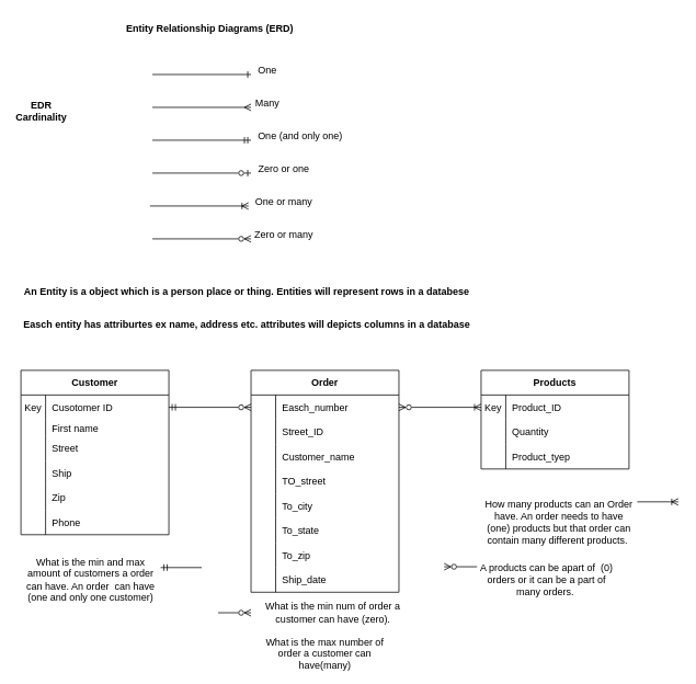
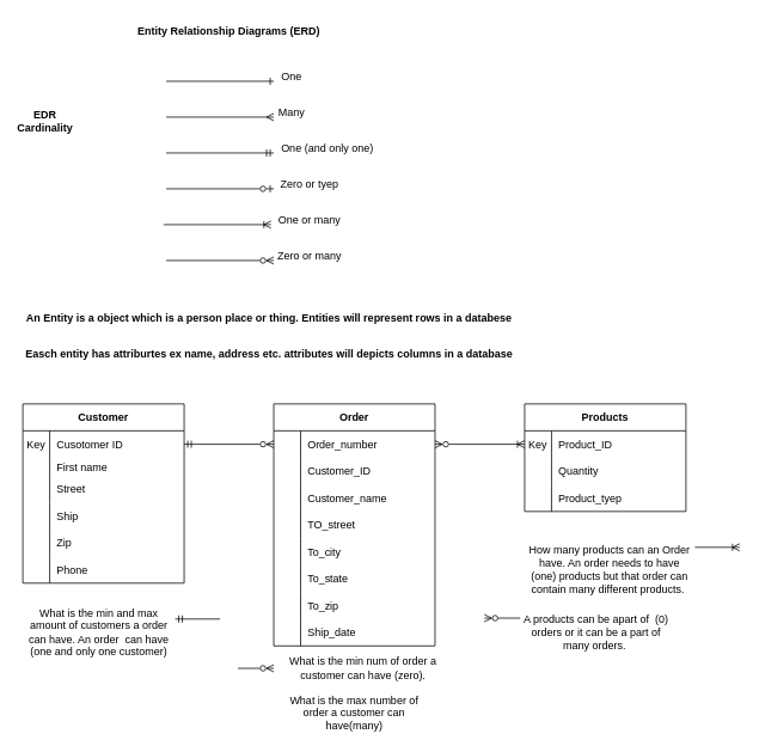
  <mxCell id="0" />
  <mxCell id="1" parent="0" />
  <mxCell id="2" value="" style="endArrow=ERoneToMany;html=1;rounded=0;endFill=0;" parent="1" edge="1"><mxGeometry width="50" height="50" relative="1" as="geometry"><mxPoint x="182" y="250" as="sourcePoint" /><mxPoint x="302" y="250" as="targetPoint" /></mxGeometry></mxCell>
  <mxCell id="3" value="" style="endArrow=ERmany;html=1;rounded=0;endFill=0;" parent="1" edge="1"><mxGeometry width="50" height="50" relative="1" as="geometry"><mxPoint x="185" y="130" as="sourcePoint" /><mxPoint x="305" y="130" as="targetPoint" /></mxGeometry></mxCell>
  <mxCell id="4" value="" style="endArrow=ERmandOne;html=1;rounded=0;endFill=0;" parent="1" edge="1"><mxGeometry width="50" height="50" relative="1" as="geometry"><mxPoint x="185" y="170" as="sourcePoint" /><mxPoint x="305" y="170" as="targetPoint" /><Array as="points"><mxPoint x="265" y="170" /></Array></mxGeometry></mxCell>
  <mxCell id="5" value="" style="endArrow=ERzeroToOne;html=1;rounded=0;endFill=0;" parent="1" edge="1"><mxGeometry width="50" height="50" relative="1" as="geometry"><mxPoint x="185" y="210" as="sourcePoint" /><mxPoint x="305" y="210" as="targetPoint" /></mxGeometry></mxCell>
  <mxCell id="6" value="" style="endArrow=ERone;html=1;rounded=0;endFill=0;" parent="1" edge="1"><mxGeometry width="50" height="50" relative="1" as="geometry"><mxPoint x="185" y="90" as="sourcePoint" /><mxPoint x="305" y="90" as="targetPoint" /><Array as="points" /></mxGeometry></mxCell>
  <mxCell id="7" value="&lt;b&gt;Entity Relationship Diagrams (ERD)&lt;/b&gt;" style="text;html=1;strokeColor=none;fillColor=none;align=center;verticalAlign=middle;whiteSpace=wrap;rounded=0;" parent="1" vertex="1"><mxGeometry x="135" y="20" width="240" height="30" as="geometry" /></mxCell>
  <mxCell id="8" value="Customer" style="shape=table;startSize=30;container=1;collapsible=1;childLayout=tableLayout;fixedRows=1;rowLines=0;fontStyle=1;align=center;resizeLast=1;" parent="1" vertex="1"><mxGeometry y="450" width="180" height="200" as="geometry" x="25" /></mxCell>
  <mxCell id="9" value="" style="shape=tableRow;horizontal=0;startSize=0;swimlaneHead=0;swimlaneBody=0;fillColor=none;collapsible=0;dropTarget=0;points=[[0,0.5],[1,0.5]];portConstraint=eastwest;top=0;left=0;right=0;bottom=0;" parent="8" vertex="1"><mxGeometry y="30" width="180" height="30" as="geometry" /></mxCell>
  <mxCell id="10" value="Key" style="shape=partialRectangle;connectable=0;fillColor=none;top=0;left=0;bottom=0;right=0;editable=1;overflow=hidden;" parent="9" vertex="1"><mxGeometry width="30" height="30" as="geometry"><mxRectangle width="30" height="30" as="alternateBounds" /></mxGeometry></mxCell>
  <mxCell id="11" value="Cusotomer ID" style="shape=partialRectangle;connectable=0;fillColor=none;top=0;left=0;bottom=0;right=0;align=left;spacingLeft=6;overflow=hidden;" parent="9" vertex="1"><mxGeometry x="30" width="150" height="30" as="geometry"><mxRectangle width="150" height="30" as="alternateBounds" /></mxGeometry></mxCell>
  <mxCell id="12" value="" style="shape=tableRow;horizontal=0;startSize=0;swimlaneHead=0;swimlaneBody=0;fillColor=none;collapsible=0;dropTarget=0;points=[[0,0.5],[1,0.5]];portConstraint=eastwest;top=0;left=0;right=0;bottom=0;" parent="8" vertex="1"><mxGeometry y="60" width="180" height="20" as="geometry" /></mxCell>
  <mxCell id="13" value="" style="shape=partialRectangle;connectable=0;fillColor=none;top=0;left=0;bottom=0;right=0;editable=1;overflow=hidden;" parent="12" vertex="1"><mxGeometry width="30" height="20" as="geometry"><mxRectangle width="30" height="20" as="alternateBounds" /></mxGeometry></mxCell>
  <mxCell id="14" value="First name" style="shape=partialRectangle;connectable=0;fillColor=none;top=0;left=0;bottom=0;right=0;align=left;spacingLeft=6;overflow=hidden;" parent="12" vertex="1"><mxGeometry x="30" width="150" height="20" as="geometry"><mxRectangle width="150" height="20" as="alternateBounds" /></mxGeometry></mxCell>
  <mxCell id="15" value="" style="shape=tableRow;horizontal=0;startSize=0;swimlaneHead=0;swimlaneBody=0;fillColor=none;collapsible=0;dropTarget=0;points=[[0,0.5],[1,0.5]];portConstraint=eastwest;top=0;left=0;right=0;bottom=0;" parent="8" vertex="1"><mxGeometry y="80" width="180" height="30" as="geometry" /></mxCell>
  <mxCell id="16" value="" style="shape=partialRectangle;connectable=0;fillColor=none;top=0;left=0;bottom=0;right=0;editable=1;overflow=hidden;" parent="15" vertex="1"><mxGeometry width="30" height="30" as="geometry"><mxRectangle width="30" height="30" as="alternateBounds" /></mxGeometry></mxCell>
  <mxCell id="17" value="Street" style="shape=partialRectangle;connectable=0;fillColor=none;top=0;left=0;bottom=0;right=0;align=left;spacingLeft=6;overflow=hidden;" parent="15" vertex="1"><mxGeometry x="30" width="150" height="30" as="geometry"><mxRectangle width="150" height="30" as="alternateBounds" /></mxGeometry></mxCell>
  <mxCell id="18" value="" style="shape=tableRow;horizontal=0;startSize=0;swimlaneHead=0;swimlaneBody=0;fillColor=none;collapsible=0;dropTarget=0;points=[[0,0.5],[1,0.5]];portConstraint=eastwest;top=0;left=0;right=0;bottom=0;" parent="8" vertex="1"><mxGeometry y="110" width="180" height="30" as="geometry" /></mxCell>
  <mxCell id="19" value="" style="shape=partialRectangle;connectable=0;fillColor=none;top=0;left=0;bottom=0;right=0;editable=1;overflow=hidden;" parent="18" vertex="1"><mxGeometry width="30" height="30" as="geometry"><mxRectangle width="30" height="30" as="alternateBounds" /></mxGeometry></mxCell>
  <mxCell id="20" value="Ship" style="shape=partialRectangle;connectable=0;fillColor=none;top=0;left=0;bottom=0;right=0;align=left;spacingLeft=6;overflow=hidden;" parent="18" vertex="1"><mxGeometry x="30" width="150" height="30" as="geometry"><mxRectangle width="150" height="30" as="alternateBounds" /></mxGeometry></mxCell>
  <mxCell id="21" value="" style="shape=tableRow;horizontal=0;startSize=0;swimlaneHead=0;swimlaneBody=0;fillColor=none;collapsible=0;dropTarget=0;points=[[0,0.5],[1,0.5]];portConstraint=eastwest;top=0;left=0;right=0;bottom=0;" parent="8" vertex="1"><mxGeometry y="140" width="180" height="30" as="geometry" /></mxCell>
  <mxCell id="22" value="" style="shape=partialRectangle;connectable=0;fillColor=none;top=0;left=0;bottom=0;right=0;editable=1;overflow=hidden;" parent="21" vertex="1"><mxGeometry width="30" height="30" as="geometry"><mxRectangle width="30" height="30" as="alternateBounds" /></mxGeometry></mxCell>
  <mxCell id="23" value="Zip" style="shape=partialRectangle;connectable=0;fillColor=none;top=0;left=0;bottom=0;right=0;align=left;spacingLeft=6;overflow=hidden;" parent="21" vertex="1"><mxGeometry x="30" width="150" height="30" as="geometry"><mxRectangle width="150" height="30" as="alternateBounds" /></mxGeometry></mxCell>
  <mxCell id="24" value="" style="shape=tableRow;horizontal=0;startSize=0;swimlaneHead=0;swimlaneBody=0;fillColor=none;collapsible=0;dropTarget=0;points=[[0,0.5],[1,0.5]];portConstraint=eastwest;top=0;left=0;right=0;bottom=0;" parent="8" vertex="1"><mxGeometry y="170" width="180" height="30" as="geometry" /></mxCell>
  <mxCell id="25" value="" style="shape=partialRectangle;connectable=0;fillColor=none;top=0;left=0;bottom=0;right=0;editable=1;overflow=hidden;" parent="24" vertex="1"><mxGeometry width="30" height="30" as="geometry"><mxRectangle width="30" height="30" as="alternateBounds" /></mxGeometry></mxCell>
  <mxCell id="26" value="Phone" style="shape=partialRectangle;connectable=0;fillColor=none;top=0;left=0;bottom=0;right=0;align=left;spacingLeft=6;overflow=hidden;" parent="24" vertex="1"><mxGeometry x="30" width="150" height="30" as="geometry"><mxRectangle width="150" height="30" as="alternateBounds" /></mxGeometry></mxCell>
  <mxCell id="27" value="&lt;b&gt;An Entity is a object which is a person place or thing. Entities will represent rows in a databese&lt;/b&gt;" style="text;html=1;strokeColor=none;fillColor=none;align=center;verticalAlign=middle;whiteSpace=wrap;rounded=0;" parent="1" vertex="1"><mxGeometry x="20" y="340" width="560" height="30" as="geometry" /></mxCell>
  <mxCell id="28" value="Order" style="shape=table;startSize=30;container=1;collapsible=1;childLayout=tableLayout;fixedRows=1;rowLines=0;fontStyle=1;align=center;resizeLast=1;" parent="1" vertex="1"><mxGeometry x="305" y="450" width="180" height="270" as="geometry" /></mxCell>
  <mxCell id="29" value="" style="shape=tableRow;horizontal=0;startSize=0;swimlaneHead=0;swimlaneBody=0;fillColor=none;collapsible=0;dropTarget=0;points=[[0,0.5],[1,0.5]];portConstraint=eastwest;top=0;left=0;right=0;bottom=0;" parent="28" vertex="1"><mxGeometry y="30" width="180" height="30" as="geometry" /></mxCell>
  <mxCell id="30" value="" style="shape=partialRectangle;connectable=0;fillColor=none;top=0;left=0;bottom=0;right=0;editable=1;overflow=hidden;" parent="29" vertex="1"><mxGeometry width="30" height="30" as="geometry"><mxRectangle width="30" height="30" as="alternateBounds" /></mxGeometry></mxCell>
- <mxCell id="31" value="Easch_number" style="shape=partialRectangle;connectable=0;fillColor=none;top=0;left=0;bottom=0;right=0;align=left;spacingLeft=6;overflow=hidden;" parent="29" vertex="1"><mxGeometry x="30" width="150" height="30" as="geometry"><mxRectangle width="150" height="30" as="alternateBounds" /></mxGeometry></mxCell>
+ <mxCell id="31" value="Order_number" style="shape=partialRectangle;connectable=0;fillColor=none;top=0;left=0;bottom=0;right=0;align=left;spacingLeft=6;overflow=hidden;" parent="29" vertex="1"><mxGeometry x="30" width="150" height="30" as="geometry"><mxRectangle width="150" height="30" as="alternateBounds" /></mxGeometry></mxCell>
  <mxCell id="32" value="" style="shape=tableRow;horizontal=0;startSize=0;swimlaneHead=0;swimlaneBody=0;fillColor=none;collapsible=0;dropTarget=0;points=[[0,0.5],[1,0.5]];portConstraint=eastwest;top=0;left=0;right=0;bottom=0;" parent="28" vertex="1"><mxGeometry y="60" width="180" height="30" as="geometry" /></mxCell>
  <mxCell id="33" value="" style="shape=partialRectangle;connectable=0;fillColor=none;top=0;left=0;bottom=0;right=0;editable=1;overflow=hidden;" parent="32" vertex="1"><mxGeometry width="30" height="30" as="geometry"><mxRectangle width="30" height="30" as="alternateBounds" /></mxGeometry></mxCell>
- <mxCell id="34" value="Street_ID" style="shape=partialRectangle;connectable=0;fillColor=none;top=0;left=0;bottom=0;right=0;align=left;spacingLeft=6;overflow=hidden;" parent="32" vertex="1"><mxGeometry x="30" width="150" height="30" as="geometry"><mxRectangle width="150" height="30" as="alternateBounds" /></mxGeometry></mxCell>
+ <mxCell id="34" value="Customer_ID" style="shape=partialRectangle;connectable=0;fillColor=none;top=0;left=0;bottom=0;right=0;align=left;spacingLeft=6;overflow=hidden;" parent="32" vertex="1"><mxGeometry x="30" width="150" height="30" as="geometry"><mxRectangle width="150" height="30" as="alternateBounds" /></mxGeometry></mxCell>
  <mxCell id="35" value="" style="shape=tableRow;horizontal=0;startSize=0;swimlaneHead=0;swimlaneBody=0;fillColor=none;collapsible=0;dropTarget=0;points=[[0,0.5],[1,0.5]];portConstraint=eastwest;top=0;left=0;right=0;bottom=0;" parent="28" vertex="1"><mxGeometry y="90" width="180" height="30" as="geometry" /></mxCell>
  <mxCell id="36" value="" style="shape=partialRectangle;connectable=0;fillColor=none;top=0;left=0;bottom=0;right=0;editable=1;overflow=hidden;" parent="35" vertex="1"><mxGeometry width="30" height="30" as="geometry"><mxRectangle width="30" height="30" as="alternateBounds" /></mxGeometry></mxCell>
  <mxCell id="37" value="Customer_name" style="shape=partialRectangle;connectable=0;fillColor=none;top=0;left=0;bottom=0;right=0;align=left;spacingLeft=6;overflow=hidden;" parent="35" vertex="1"><mxGeometry x="30" width="150" height="30" as="geometry"><mxRectangle width="150" height="30" as="alternateBounds" /></mxGeometry></mxCell>
  <mxCell id="38" value="" style="shape=tableRow;horizontal=0;startSize=0;swimlaneHead=0;swimlaneBody=0;fillColor=none;collapsible=0;dropTarget=0;points=[[0,0.5],[1,0.5]];portConstraint=eastwest;top=0;left=0;right=0;bottom=0;" parent="28" vertex="1"><mxGeometry y="120" width="180" height="30" as="geometry" /></mxCell>
  <mxCell id="39" value="" style="shape=partialRectangle;connectable=0;fillColor=none;top=0;left=0;bottom=0;right=0;editable=1;overflow=hidden;" parent="38" vertex="1"><mxGeometry width="30" height="30" as="geometry"><mxRectangle width="30" height="30" as="alternateBounds" /></mxGeometry></mxCell>
  <mxCell id="40" value="TO_street" style="shape=partialRectangle;connectable=0;fillColor=none;top=0;left=0;bottom=0;right=0;align=left;spacingLeft=6;overflow=hidden;" parent="38" vertex="1"><mxGeometry x="30" width="150" height="30" as="geometry"><mxRectangle width="150" height="30" as="alternateBounds" /></mxGeometry></mxCell>
  <mxCell id="41" value="" style="shape=tableRow;horizontal=0;startSize=0;swimlaneHead=0;swimlaneBody=0;fillColor=none;collapsible=0;dropTarget=0;points=[[0,0.5],[1,0.5]];portConstraint=eastwest;top=0;left=0;right=0;bottom=0;" parent="28" vertex="1"><mxGeometry y="150" width="180" height="30" as="geometry" /></mxCell>
  <mxCell id="42" value="" style="shape=partialRectangle;connectable=0;fillColor=none;top=0;left=0;bottom=0;right=0;editable=1;overflow=hidden;" parent="41" vertex="1"><mxGeometry width="30" height="30" as="geometry"><mxRectangle width="30" height="30" as="alternateBounds" /></mxGeometry></mxCell>
  <mxCell id="43" value="To_city" style="shape=partialRectangle;connectable=0;fillColor=none;top=0;left=0;bottom=0;right=0;align=left;spacingLeft=6;overflow=hidden;" parent="41" vertex="1"><mxGeometry x="30" width="150" height="30" as="geometry"><mxRectangle width="150" height="30" as="alternateBounds" /></mxGeometry></mxCell>
  <mxCell id="44" value="" style="shape=tableRow;horizontal=0;startSize=0;swimlaneHead=0;swimlaneBody=0;fillColor=none;collapsible=0;dropTarget=0;points=[[0,0.5],[1,0.5]];portConstraint=eastwest;top=0;left=0;right=0;bottom=0;" parent="28" vertex="1"><mxGeometry y="180" width="180" height="30" as="geometry" /></mxCell>
  <mxCell id="45" value="" style="shape=partialRectangle;connectable=0;fillColor=none;top=0;left=0;bottom=0;right=0;editable=1;overflow=hidden;" parent="44" vertex="1"><mxGeometry width="30" height="30" as="geometry"><mxRectangle width="30" height="30" as="alternateBounds" /></mxGeometry></mxCell>
  <mxCell id="46" value="To_state" style="shape=partialRectangle;connectable=0;fillColor=none;top=0;left=0;bottom=0;right=0;align=left;spacingLeft=6;overflow=hidden;" parent="44" vertex="1"><mxGeometry x="30" width="150" height="30" as="geometry"><mxRectangle width="150" height="30" as="alternateBounds" /></mxGeometry></mxCell>
  <mxCell id="47" value="" style="shape=tableRow;horizontal=0;startSize=0;swimlaneHead=0;swimlaneBody=0;fillColor=none;collapsible=0;dropTarget=0;points=[[0,0.5],[1,0.5]];portConstraint=eastwest;top=0;left=0;right=0;bottom=0;" parent="28" vertex="1"><mxGeometry y="210" width="180" height="30" as="geometry" /></mxCell>
  <mxCell id="48" value="" style="shape=partialRectangle;connectable=0;fillColor=none;top=0;left=0;bottom=0;right=0;editable=1;overflow=hidden;" parent="47" vertex="1"><mxGeometry width="30" height="30" as="geometry"><mxRectangle width="30" height="30" as="alternateBounds" /></mxGeometry></mxCell>
  <mxCell id="49" value="To_zip" style="shape=partialRectangle;connectable=0;fillColor=none;top=0;left=0;bottom=0;right=0;align=left;spacingLeft=6;overflow=hidden;" parent="47" vertex="1"><mxGeometry x="30" width="150" height="30" as="geometry"><mxRectangle width="150" height="30" as="alternateBounds" /></mxGeometry></mxCell>
  <mxCell id="50" value="" style="shape=tableRow;horizontal=0;startSize=0;swimlaneHead=0;swimlaneBody=0;fillColor=none;collapsible=0;dropTarget=0;points=[[0,0.5],[1,0.5]];portConstraint=eastwest;top=0;left=0;right=0;bottom=0;" parent="28" vertex="1"><mxGeometry y="240" width="180" height="30" as="geometry" /></mxCell>
  <mxCell id="51" value="" style="shape=partialRectangle;connectable=0;fillColor=none;top=0;left=0;bottom=0;right=0;editable=1;overflow=hidden;" parent="50" vertex="1"><mxGeometry width="30" height="30" as="geometry"><mxRectangle width="30" height="30" as="alternateBounds" /></mxGeometry></mxCell>
  <mxCell id="52" value="Ship_date" style="shape=partialRectangle;connectable=0;fillColor=none;top=0;left=0;bottom=0;right=0;align=left;spacingLeft=6;overflow=hidden;" parent="50" vertex="1"><mxGeometry x="30" width="150" height="30" as="geometry"><mxRectangle width="150" height="30" as="alternateBounds" /></mxGeometry></mxCell>
  <mxCell id="53" value="Products" style="shape=table;startSize=30;container=1;collapsible=1;childLayout=tableLayout;fixedRows=1;rowLines=0;fontStyle=1;align=center;resizeLast=1;" parent="1" vertex="1"><mxGeometry x="585" y="450" width="180" height="120" as="geometry" /></mxCell>
  <mxCell id="54" value="" style="shape=tableRow;horizontal=0;startSize=0;swimlaneHead=0;swimlaneBody=0;fillColor=none;collapsible=0;dropTarget=0;points=[[0,0.5],[1,0.5]];portConstraint=eastwest;top=0;left=0;right=0;bottom=0;" parent="53" vertex="1"><mxGeometry y="30" width="180" height="30" as="geometry" /></mxCell>
  <mxCell id="55" value="Key" style="shape=partialRectangle;connectable=0;fillColor=none;top=0;left=0;bottom=0;right=0;editable=1;overflow=hidden;" parent="54" vertex="1"><mxGeometry width="30" height="30" as="geometry"><mxRectangle width="30" height="30" as="alternateBounds" /></mxGeometry></mxCell>
  <mxCell id="56" value="Product_ID" style="shape=partialRectangle;connectable=0;fillColor=none;top=0;left=0;bottom=0;right=0;align=left;spacingLeft=6;overflow=hidden;" parent="54" vertex="1"><mxGeometry x="30" width="150" height="30" as="geometry"><mxRectangle width="150" height="30" as="alternateBounds" /></mxGeometry></mxCell>
  <mxCell id="57" value="" style="shape=tableRow;horizontal=0;startSize=0;swimlaneHead=0;swimlaneBody=0;fillColor=none;collapsible=0;dropTarget=0;points=[[0,0.5],[1,0.5]];portConstraint=eastwest;top=0;left=0;right=0;bottom=0;" parent="53" vertex="1"><mxGeometry y="60" width="180" height="30" as="geometry" /></mxCell>
  <mxCell id="58" value="" style="shape=partialRectangle;connectable=0;fillColor=none;top=0;left=0;bottom=0;right=0;editable=1;overflow=hidden;" parent="57" vertex="1"><mxGeometry width="30" height="30" as="geometry"><mxRectangle width="30" height="30" as="alternateBounds" /></mxGeometry></mxCell>
  <mxCell id="59" value="Quantity" style="shape=partialRectangle;connectable=0;fillColor=none;top=0;left=0;bottom=0;right=0;align=left;spacingLeft=6;overflow=hidden;" parent="57" vertex="1"><mxGeometry x="30" width="150" height="30" as="geometry"><mxRectangle width="150" height="30" as="alternateBounds" /></mxGeometry></mxCell>
  <mxCell id="60" value="" style="shape=tableRow;horizontal=0;startSize=0;swimlaneHead=0;swimlaneBody=0;fillColor=none;collapsible=0;dropTarget=0;points=[[0,0.5],[1,0.5]];portConstraint=eastwest;top=0;left=0;right=0;bottom=0;" parent="53" vertex="1"><mxGeometry y="90" width="180" height="30" as="geometry" /></mxCell>
  <mxCell id="61" value="" style="shape=partialRectangle;connectable=0;fillColor=none;top=0;left=0;bottom=0;right=0;editable=1;overflow=hidden;" parent="60" vertex="1"><mxGeometry width="30" height="30" as="geometry"><mxRectangle width="30" height="30" as="alternateBounds" /></mxGeometry></mxCell>
  <mxCell id="62" value="Product_tyep" style="shape=partialRectangle;connectable=0;fillColor=none;top=0;left=0;bottom=0;right=0;align=left;spacingLeft=6;overflow=hidden;" parent="60" vertex="1"><mxGeometry x="30" width="150" height="30" as="geometry"><mxRectangle width="150" height="30" as="alternateBounds" /></mxGeometry></mxCell>
  <mxCell id="63" value="&lt;b&gt;Easch entity has attriburtes ex name, address etc. attributes will depicts columns in a database&lt;/b&gt;" style="text;html=1;strokeColor=none;fillColor=none;align=center;verticalAlign=middle;whiteSpace=wrap;rounded=0;" parent="1" vertex="1"><mxGeometry y="380" width="550" height="30" as="geometry" x="25" /></mxCell>
  <mxCell id="64" value="One" style="text;html=1;strokeColor=none;fillColor=none;align=center;verticalAlign=middle;whiteSpace=wrap;rounded=0;" parent="1" vertex="1"><mxGeometry x="295" y="70" width="60" height="30" as="geometry" /></mxCell>
  <mxCell id="65" value="Many" style="text;html=1;strokeColor=none;fillColor=none;align=center;verticalAlign=middle;whiteSpace=wrap;rounded=0;" parent="1" vertex="1"><mxGeometry x="295" y="110" width="60" height="30" as="geometry" /></mxCell>
  <mxCell id="66" value="One (and only one)" style="text;html=1;strokeColor=none;fillColor=none;align=center;verticalAlign=middle;whiteSpace=wrap;rounded=0;" parent="1" vertex="1"><mxGeometry x="305" y="150" width="120" height="30" as="geometry" /></mxCell>
- <mxCell id="67" value="Zero or one" style="text;html=1;strokeColor=none;fillColor=none;align=center;verticalAlign=middle;whiteSpace=wrap;rounded=0;" parent="1" vertex="1"><mxGeometry x="285" y="190" width="120" height="30" as="geometry" /></mxCell>
+ <mxCell id="67" value="Zero or tyep" style="text;html=1;strokeColor=none;fillColor=none;align=center;verticalAlign=middle;whiteSpace=wrap;rounded=0;" parent="1" vertex="1"><mxGeometry x="285" y="190" width="120" height="30" as="geometry" /></mxCell>
  <mxCell id="68" value="One or many" style="text;html=1;strokeColor=none;fillColor=none;align=center;verticalAlign=middle;whiteSpace=wrap;rounded=0;" parent="1" vertex="1"><mxGeometry x="285" y="230" width="120" height="30" as="geometry" /></mxCell>
  <mxCell id="69" value="" style="endArrow=ERzeroToMany;html=1;rounded=0;endFill=0;" parent="1" edge="1"><mxGeometry width="50" height="50" relative="1" as="geometry"><mxPoint x="185" y="290" as="sourcePoint" /><mxPoint x="305" y="290" as="targetPoint" /></mxGeometry></mxCell>
  <mxCell id="70" value="Zero or many" style="text;html=1;strokeColor=none;fillColor=none;align=center;verticalAlign=middle;whiteSpace=wrap;rounded=0;" parent="1" vertex="1"><mxGeometry x="285" y="270" width="120" height="30" as="geometry" /></mxCell>
  <mxCell id="71" value="&lt;b&gt;EDR Cardinality&lt;/b&gt;" style="text;html=1;strokeColor=none;fillColor=none;align=center;verticalAlign=middle;whiteSpace=wrap;rounded=0;" parent="1" vertex="1"><mxGeometry x="20" y="120" width="60" height="30" as="geometry" /></mxCell>
  <mxCell id="72" style="edgeStyle=none;rounded=0;orthogonalLoop=1;jettySize=auto;html=1;entryX=0;entryY=0.5;entryDx=0;entryDy=0;endArrow=ERzeroToMany;endFill=0;startArrow=ERmandOne;startFill=0;" parent="1" source="9" target="29" edge="1"><mxGeometry relative="1" as="geometry" /></mxCell>
  <mxCell id="73" style="edgeStyle=none;rounded=0;orthogonalLoop=1;jettySize=auto;html=1;entryX=0;entryY=0.5;entryDx=0;entryDy=0;startArrow=ERzeroToMany;startFill=0;endArrow=ERoneToMany;endFill=0;" parent="1" source="29" target="54" edge="1"><mxGeometry relative="1" as="geometry" /></mxCell>
  <mxCell id="74" style="edgeStyle=none;rounded=0;orthogonalLoop=1;jettySize=auto;html=1;startArrow=ERzeroToMany;startFill=0;endArrow=none;endFill=0;" parent="1" source="75" edge="1"><mxGeometry relative="1" as="geometry"><mxPoint x="265" y="745" as="targetPoint" /></mxGeometry></mxCell>
  <mxCell id="75" value="What is the min num of order a customer can have (zero)." style="text;html=1;strokeColor=none;fillColor=none;align=center;verticalAlign=middle;whiteSpace=wrap;rounded=0;" parent="1" vertex="1"><mxGeometry x="305" y="730" width="200" height="30" as="geometry" /></mxCell>
  <mxCell id="76" value="What is the max number of order a customer can have(many)" style="text;html=1;strokeColor=none;fillColor=none;align=center;verticalAlign=middle;whiteSpace=wrap;rounded=0;" parent="1" vertex="1"><mxGeometry x="315" y="780" width="160" height="30" as="geometry" /></mxCell>
  <mxCell id="77" style="edgeStyle=none;rounded=0;orthogonalLoop=1;jettySize=auto;html=1;startArrow=ERmandOne;startFill=0;endArrow=none;endFill=0;exitX=1;exitY=0;exitDx=0;exitDy=0;" parent="1" source="78" edge="1"><mxGeometry relative="1" as="geometry"><mxPoint x="245" y="690" as="targetPoint" /><Array as="points" /></mxGeometry></mxCell>
  <mxCell id="78" value="What is the min and max amount of customers a order can have. An order&amp;nbsp; can have (one and only one customer)" style="text;html=1;strokeColor=none;fillColor=none;align=center;verticalAlign=middle;whiteSpace=wrap;rounded=0;" parent="1" vertex="1"><mxGeometry y="690" width="170" height="30" as="geometry" x="25" /></mxCell>
  <mxCell id="79" style="edgeStyle=none;rounded=0;orthogonalLoop=1;jettySize=auto;html=1;startArrow=none;startFill=0;endArrow=ERoneToMany;endFill=0;" parent="1" edge="1"><mxGeometry relative="1" as="geometry"><mxPoint x="825" y="610" as="targetPoint" /><mxPoint x="775" y="610" as="sourcePoint" /><Array as="points"><mxPoint x="815" y="610" /></Array></mxGeometry></mxCell>
  <mxCell id="80" value="How many products can an Order have. An order needs to have (one) products but that order can contain many different products.&amp;nbsp;" style="text;html=1;strokeColor=none;fillColor=none;align=center;verticalAlign=middle;whiteSpace=wrap;rounded=0;" parent="1" vertex="1"><mxGeometry x="585" y="620" width="190" height="30" as="geometry" /></mxCell>
  <mxCell id="81" style="edgeStyle=none;rounded=0;orthogonalLoop=1;jettySize=auto;html=1;startArrow=none;startFill=0;endArrow=ERzeroToMany;endFill=0;" parent="1" edge="1"><mxGeometry relative="1" as="geometry"><mxPoint x="540" y="689" as="targetPoint" /><mxPoint x="580" y="689" as="sourcePoint" /></mxGeometry></mxCell>
  <mxCell id="82" value="A products can be apart of&amp;nbsp; (0) orders or it can be a part of many orders.&amp;nbsp;" style="text;html=1;strokeColor=none;fillColor=none;align=center;verticalAlign=middle;whiteSpace=wrap;rounded=0;" parent="1" vertex="1"><mxGeometry x="580" y="690" width="170" height="30" as="geometry" /></mxCell>
